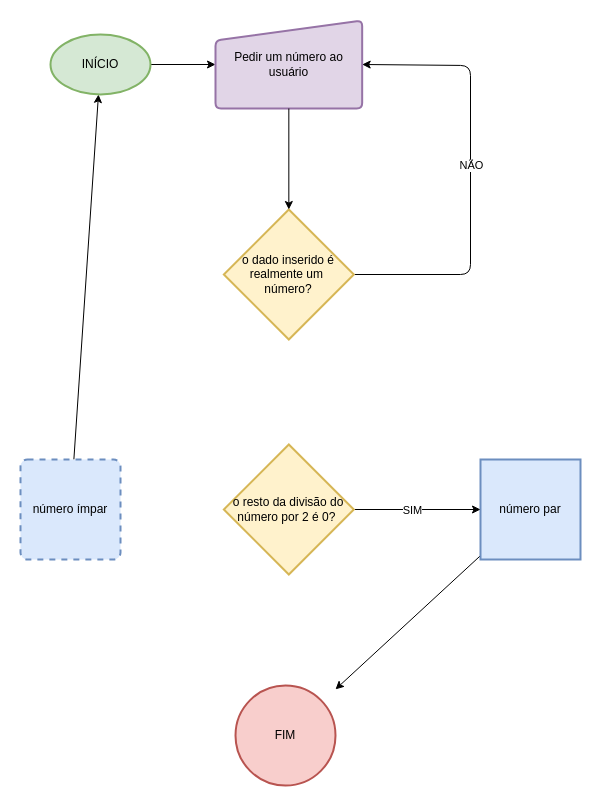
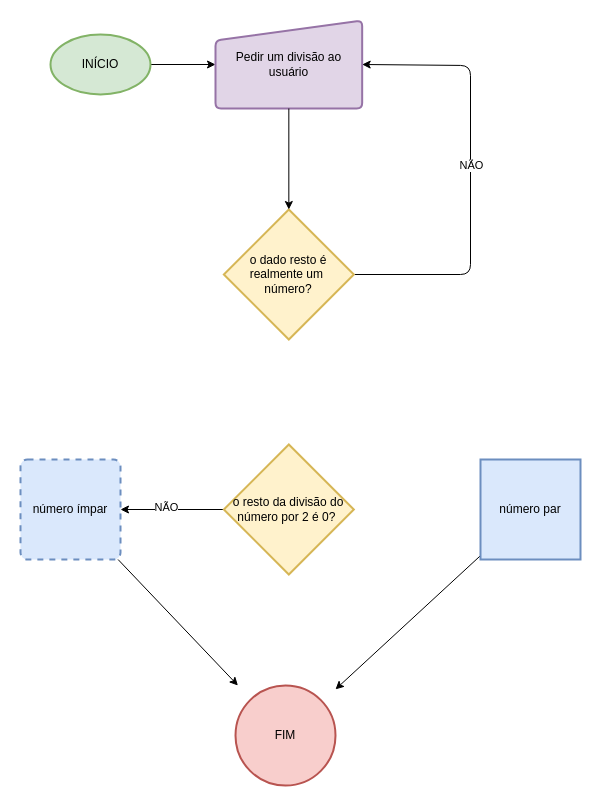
  <mxCell id="0" />
  <mxCell id="1" parent="0" />
  <mxCell id="2" value="" style="edgeStyle=none;html=1;exitX=1;exitY=0.5;exitDx=0;exitDy=0;exitPerimeter=0;" edge="1" parent="1" source="18" target="3"><mxGeometry relative="1" as="geometry"><mxPoint x="150" y="64" as="sourcePoint" /></mxGeometry></mxCell>
- <mxCell id="3" value="Pedir um número ao usuário" style="html=1;strokeWidth=2;shape=manualInput;whiteSpace=wrap;rounded=1;size=20;arcSize=11;fillColor=#e1d5e7;strokeColor=#9673a6;" vertex="1" parent="1"><mxGeometry x="215" y="20" width="146.67" height="88" as="geometry" /></mxCell>
+ <mxCell id="3" value="Pedir um divisão ao usuário" style="html=1;strokeWidth=2;shape=manualInput;whiteSpace=wrap;rounded=1;size=20;arcSize=11;fillColor=#e1d5e7;strokeColor=#9673a6;" vertex="1" parent="1"><mxGeometry x="215" y="20" width="146.67" height="88" as="geometry" /></mxCell>
  <mxCell id="4" style="edgeStyle=none;html=1;entryX=1;entryY=0.5;entryDx=0;entryDy=0;" edge="1" parent="1" source="6" target="3"><mxGeometry relative="1" as="geometry"><mxPoint x="465" y="274" as="targetPoint" /><Array as="points"><mxPoint x="470" y="274" /><mxPoint x="470" y="65" /></Array></mxGeometry></mxCell>
  <mxCell id="5" value="NÃO" style="edgeLabel;html=1;align=center;verticalAlign=middle;resizable=0;points=[];" vertex="1" connectable="0" parent="4"><mxGeometry x="-0.264" relative="1" as="geometry"><mxPoint y="-66" as="offset" /></mxGeometry></mxCell>
- <mxCell id="6" value="o dado inserido é realmente um&amp;nbsp;&lt;div&gt;número?&lt;/div&gt;" style="strokeWidth=2;html=1;shape=mxgraph.flowchart.decision;whiteSpace=wrap;fillColor=#fff2cc;strokeColor=#d6b656;" vertex="1" parent="1"><mxGeometry x="223.34" y="209" width="130" height="130" as="geometry" /></mxCell>
+ <mxCell id="6" value="o dado resto é realmente um&amp;nbsp;&lt;div&gt;número?&lt;/div&gt;" style="strokeWidth=2;html=1;shape=mxgraph.flowchart.decision;whiteSpace=wrap;fillColor=#fff2cc;strokeColor=#d6b656;" vertex="1" parent="1"><mxGeometry x="223.34" y="209" width="130" height="130" as="geometry" /></mxCell>
  <mxCell id="7" style="edgeStyle=none;html=1;entryX=0.5;entryY=0;entryDx=0;entryDy=0;entryPerimeter=0;" edge="1" parent="1" source="3" target="6"><mxGeometry relative="1" as="geometry" /></mxCell>
  <mxCell id="8" style="edgeStyle=none;html=1;" edge="1" parent="1" source="9" target="17"><mxGeometry relative="1" as="geometry" /></mxCell>
  <mxCell id="9" value="número par" style="whiteSpace=wrap;html=1;absoluteArcSize=1;arcSize=14;strokeWidth=2;fillColor=#dae8fc;strokeColor=#6c8ebf;rounded=0;" vertex="1" parent="1"><mxGeometry x="480" y="459" width="100" height="100" as="geometry" /></mxCell>
- <mxCell id="10" style="edgeStyle=none;html=1;entryX=0;entryY=0.5;entryDx=0;entryDy=0;" edge="1" parent="1" source="14" target="9"><mxGeometry relative="1" as="geometry" /></mxCell>
- <mxCell id="11" value="SIM" style="edgeLabel;html=1;align=center;verticalAlign=middle;resizable=0;points=[];" vertex="1" connectable="0" parent="10"><mxGeometry x="-0.082" relative="1" as="geometry"><mxPoint as="offset" /></mxGeometry></mxCell>
+ <mxCell id="12" style="edgeStyle=none;html=1;entryX=1;entryY=0.5;entryDx=0;entryDy=0;" edge="1" parent="1" source="14" target="16"><mxGeometry relative="1" as="geometry" /></mxCell>
+ <mxCell id="13" value="NÃO" style="edgeLabel;html=1;align=center;verticalAlign=middle;resizable=0;points=[];" vertex="1" connectable="0" parent="12"><mxGeometry x="0.128" y="-3" relative="1" as="geometry"><mxPoint as="offset" /></mxGeometry></mxCell>
  <mxCell id="14" value="o resto da divisão do número por 2 é 0?&amp;nbsp;" style="strokeWidth=2;html=1;shape=mxgraph.flowchart.decision;whiteSpace=wrap;fillColor=#fff2cc;strokeColor=#d6b656;" vertex="1" parent="1"><mxGeometry x="223.34" y="444" width="130" height="130" as="geometry" /></mxCell>
- <mxCell id="15" style="edgeStyle=none;html=1;" edge="1" parent="1" source="16" target="18"><mxGeometry relative="1" as="geometry" /></mxCell>
+ <mxCell id="15" style="edgeStyle=none;html=1;" edge="1" parent="1" source="16" target="17"><mxGeometry relative="1" as="geometry" /></mxCell>
  <mxCell id="16" value="número ímpar" style="rounded=1;whiteSpace=wrap;html=1;absoluteArcSize=1;arcSize=14;strokeWidth=2;fillColor=#dae8fc;strokeColor=#6c8ebf;dashed=1;" vertex="1" parent="1"><mxGeometry x="20" y="459" width="100" height="100" as="geometry" /></mxCell>
  <mxCell id="17" value="FIM" style="strokeWidth=2;html=1;shape=mxgraph.flowchart.start_2;whiteSpace=wrap;fillColor=#f8cecc;strokeColor=#b85450;" vertex="1" parent="1"><mxGeometry x="235" y="685" width="100" height="100" as="geometry" /></mxCell>
  <mxCell id="18" value="INÍCIO" style="strokeWidth=2;html=1;shape=mxgraph.flowchart.start_1;whiteSpace=wrap;fillColor=#d5e8d4;strokeColor=#82b366;" vertex="1" parent="1"><mxGeometry x="50" y="34" width="100" height="60" as="geometry" /></mxCell>
